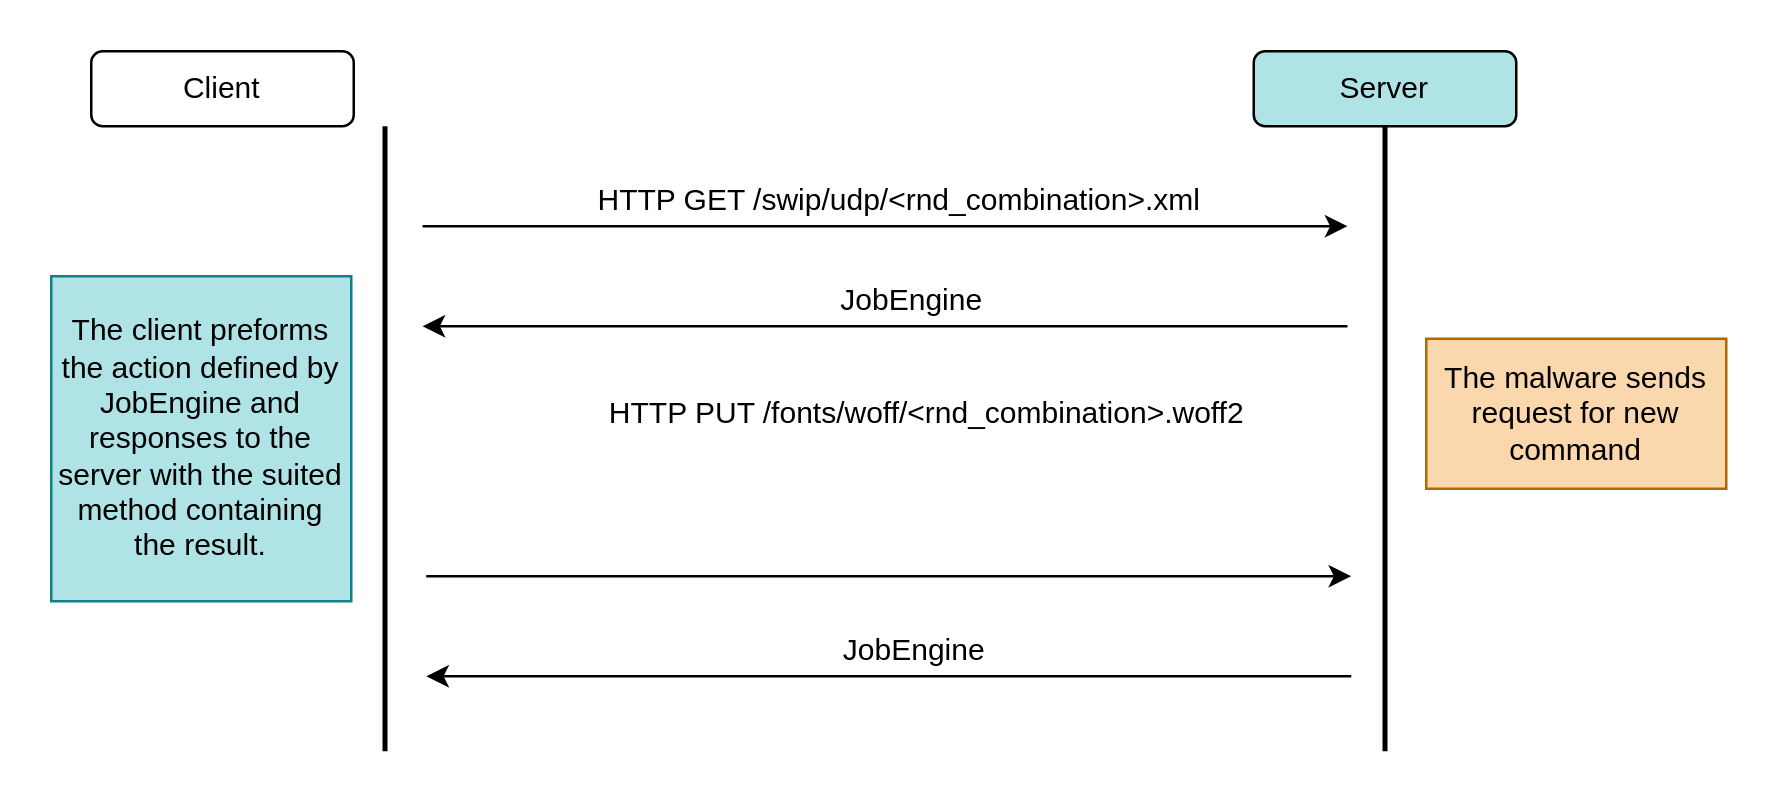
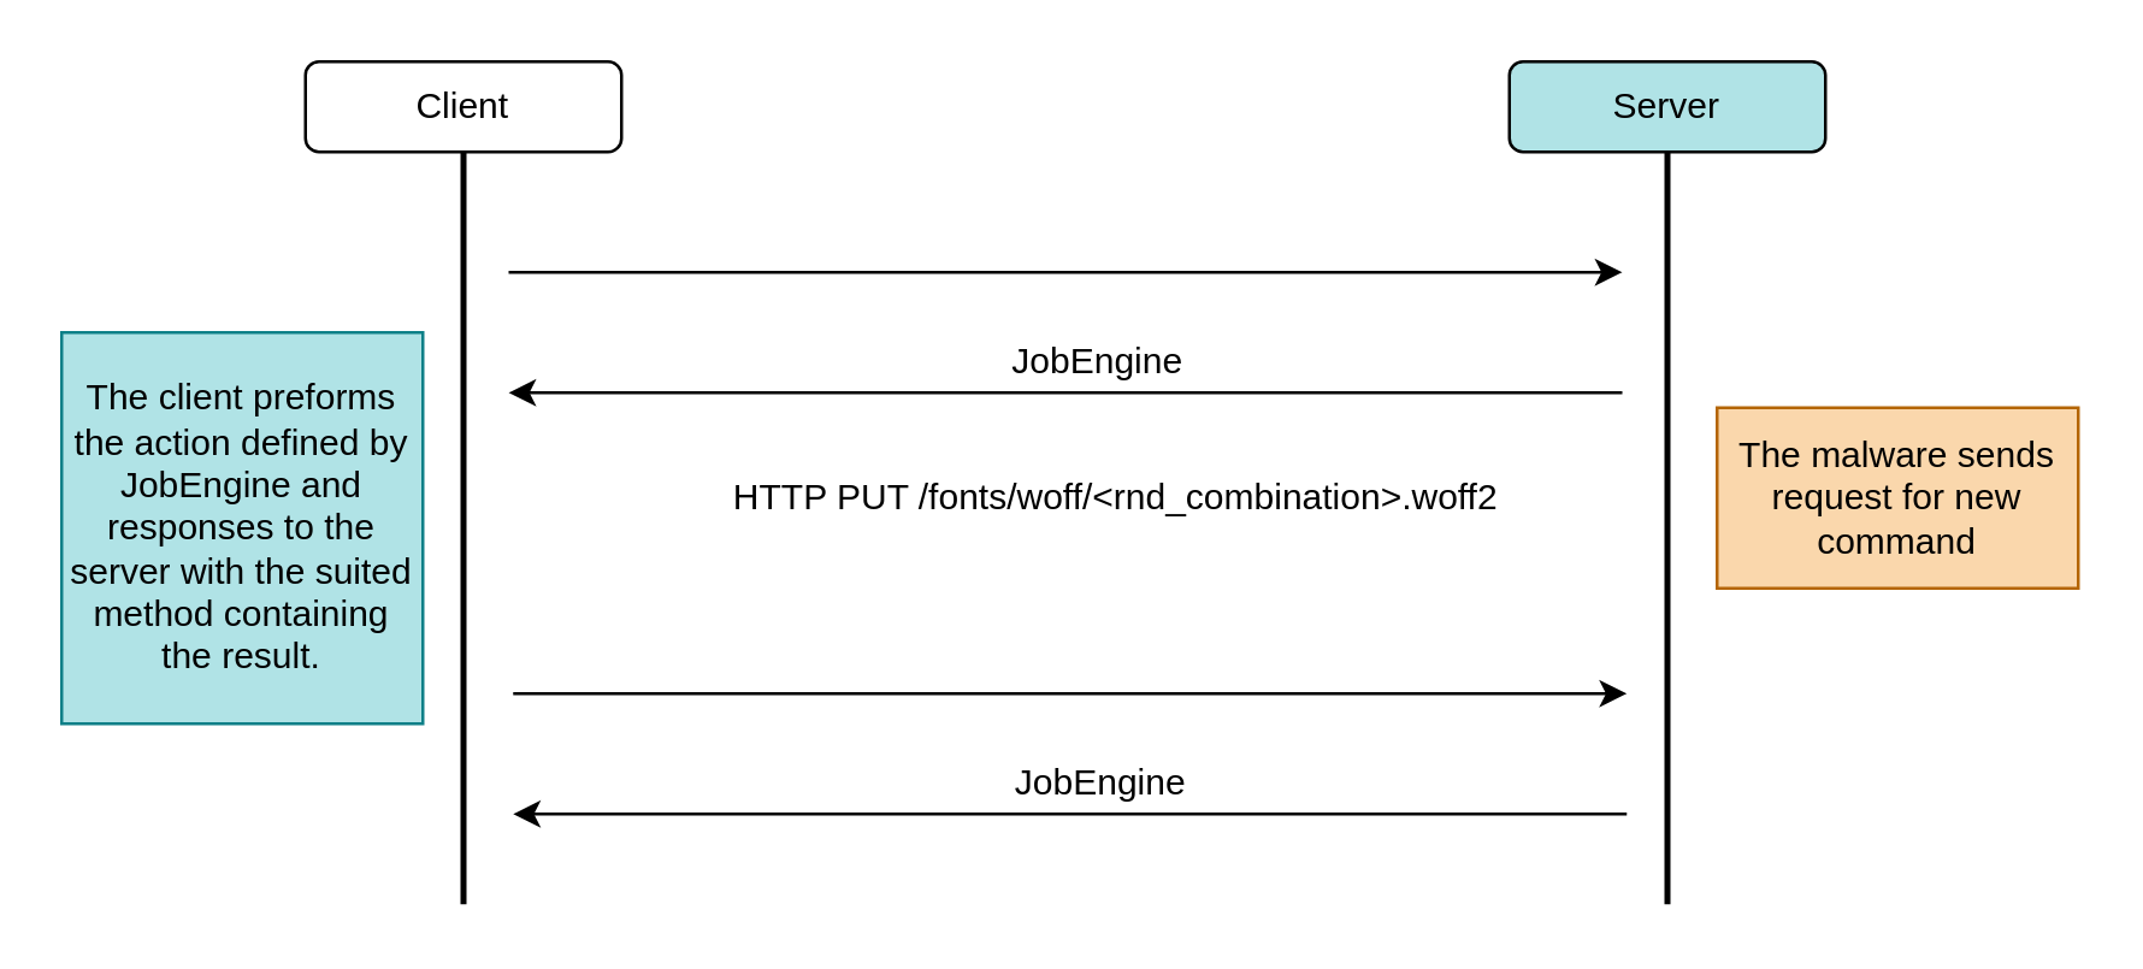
  <mxCell id="0" />
  <mxCell id="1" parent="0" />
  <mxCell id="2" value="" style="line;strokeWidth=2;direction=south;html=1;" vertex="1" parent="1"><mxGeometry x="548.5" y="50" width="10" height="250" as="geometry" /></mxCell>
  <mxCell id="3" value="" style="line;strokeWidth=2;direction=south;html=1;" vertex="1" parent="1"><mxGeometry x="148.5" y="50" width="10" height="250" as="geometry" /></mxCell>
  <mxCell id="4" value="" style="endArrow=classic;html=1;" edge="1" parent="1"><mxGeometry width="50" height="50" relative="1" as="geometry"><mxPoint x="168.5" y="90" as="sourcePoint" /><mxPoint x="538.5" y="90" as="targetPoint" /></mxGeometry></mxCell>
- <mxCell id="5" value="HTTP GET /swip/udp/&amp;lt;rnd_combination&amp;gt;.xml" style="text;html=1;align=center;verticalAlign=middle;resizable=0;points=[];autosize=1;" vertex="1" parent="1"><mxGeometry x="228.5" y="70" width="260" height="20" as="geometry" /></mxCell>
- <mxCell id="6" value="Client" style="rounded=1;whiteSpace=wrap;html=1;" vertex="1" parent="1"><mxGeometry x="36" y="20" width="105" height="30" as="geometry" /></mxCell>
+ <mxCell id="6" value="Client" style="rounded=1;whiteSpace=wrap;html=1;" vertex="1" parent="1"><mxGeometry x="101" y="20" width="105" height="30" as="geometry" /></mxCell>
  <mxCell id="7" value="Server" style="rounded=1;whiteSpace=wrap;html=1;fillColor=#b0e3e6;" vertex="1" parent="1"><mxGeometry x="501" y="20" width="105" height="30" as="geometry" /></mxCell>
  <mxCell id="8" value="" style="endArrow=none;html=1;startArrow=classic;startFill=1;endFill=0;" edge="1" parent="1"><mxGeometry width="50" height="50" relative="1" as="geometry"><mxPoint x="168.5" y="130" as="sourcePoint" /><mxPoint x="538.5" y="130" as="targetPoint" /></mxGeometry></mxCell>
  <mxCell id="9" value="JobEngine" style="text;html=1;align=center;verticalAlign=middle;resizable=0;points=[];autosize=1;" vertex="1" parent="1"><mxGeometry x="328.5" y="110" width="70" height="20" as="geometry" /></mxCell>
  <mxCell id="10" value="" style="endArrow=classic;html=1;" edge="1" parent="1"><mxGeometry width="50" height="50" relative="1" as="geometry"><mxPoint x="170" y="230" as="sourcePoint" /><mxPoint x="540" y="230" as="targetPoint" /></mxGeometry></mxCell>
  <mxCell id="11" value="HTTP PUT /fonts/woff/&amp;lt;rnd_combination&amp;gt;.woff2" style="text;html=1;align=center;verticalAlign=middle;resizable=0;points=[];autosize=1;" vertex="1" parent="1"><mxGeometry x="235" y="155" width="270" height="20" as="geometry" /></mxCell>
  <mxCell id="12" value="" style="endArrow=none;html=1;startArrow=classic;startFill=1;endFill=0;" edge="1" parent="1"><mxGeometry width="50" height="50" relative="1" as="geometry"><mxPoint x="170" y="270" as="sourcePoint" /><mxPoint x="540" y="270" as="targetPoint" /></mxGeometry></mxCell>
  <mxCell id="13" value="JobEngine" style="text;html=1;align=center;verticalAlign=middle;resizable=0;points=[];autosize=1;" vertex="1" parent="1"><mxGeometry x="330" y="250" width="70" height="20" as="geometry" /></mxCell>
  <mxCell id="14" value="&lt;span&gt;&lt;font color=&quot;#000000&quot;&gt;The client preforms the action defined by JobEngine and responses to the server with the suited method containing the result.&lt;/font&gt;&lt;/span&gt;" style="rounded=0;whiteSpace=wrap;html=1;fillColor=#b0e3e6;strokeColor=#0e8088;" vertex="1" parent="1"><mxGeometry x="20" y="110" width="120" height="130" as="geometry" /></mxCell>
  <mxCell id="15" value="&lt;span&gt;&lt;font color=&quot;#000000&quot;&gt;The malware sends request for new command&lt;/font&gt;&lt;/span&gt;" style="rounded=0;whiteSpace=wrap;html=1;fillColor=#fad7ac;strokeColor=#b46504;" vertex="1" parent="1"><mxGeometry x="570" y="135" width="120" height="60" as="geometry" /></mxCell>
